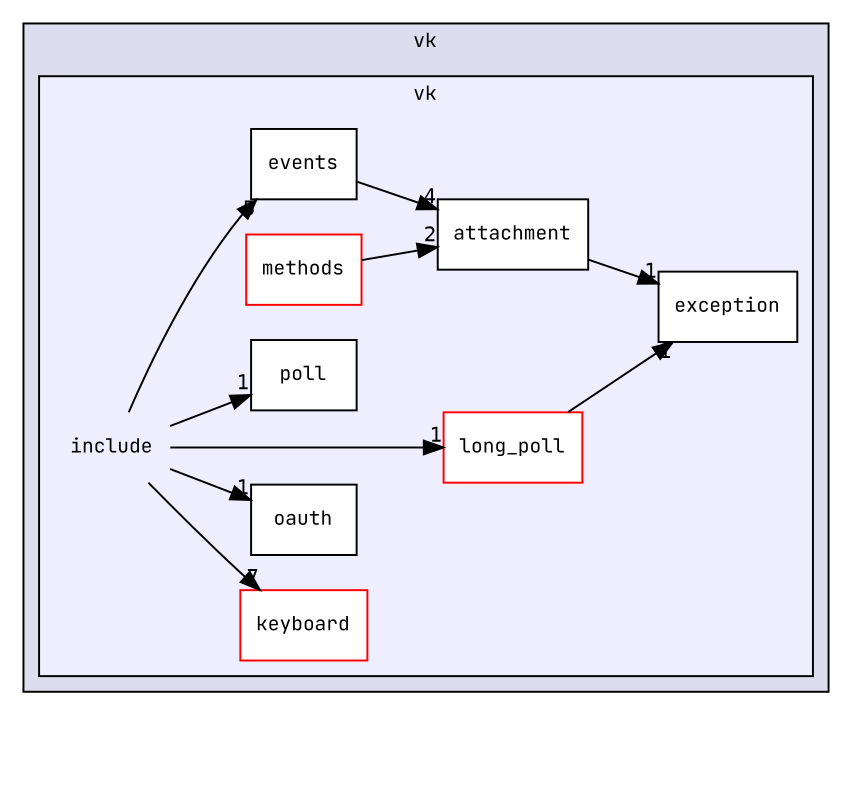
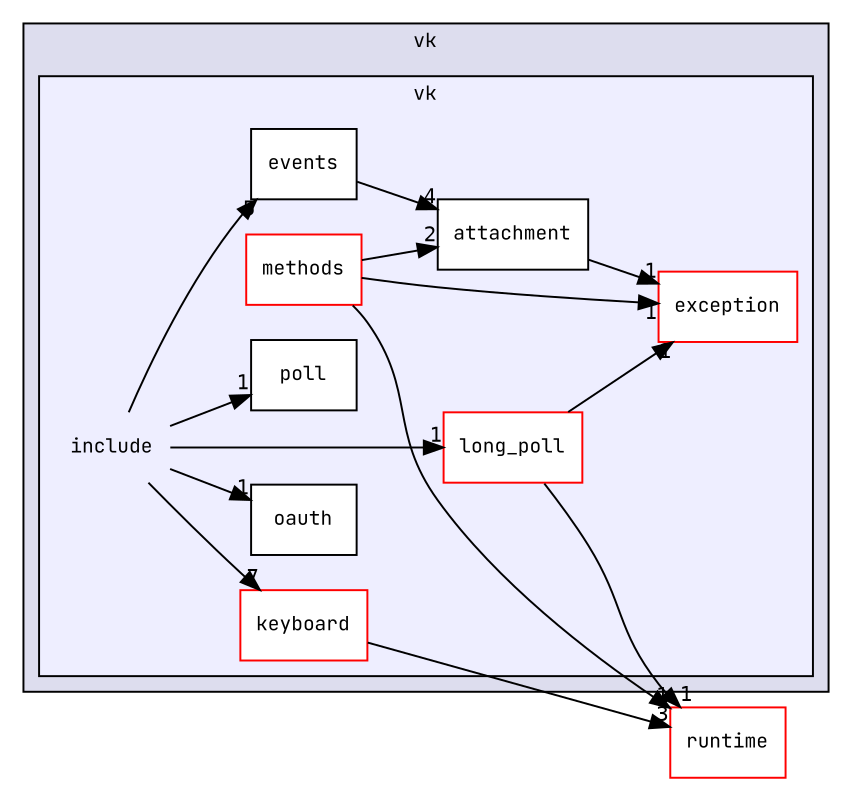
  digraph {
    compound=true
    fontname="JetBrains Mono"
    rankdir=LR
    node [fontname="JetBrains Mono" fontsize=10 shape=box fillcolor=white style=filled]
    edge [fontname="JetBrains Mono" headlabel=1 labeldistance=1.5 labelfontname=Helvetica labelfontsize=10]
    n1 [label=include shape=plaintext fillcolor="" style=""]
    n2 [label=attachment]
    n3 [label=poll]
    n4 [label=events]
-   n5 [label=exception]
+   n5 [label=exception color=red]
    n6 [color=red label=keyboard]
    n7 [color=red label=long_poll]
    n8 [color=red label=methods]
    n9 [label=oauth]
+   n10 [color=red label=runtime]
    subgraph cluster_1 {
      bgcolor="#ddddee"
      fontsize=10
      label=vk
      pencolor=black
      subgraph cluster_2 {
        bgcolor="#eeeeff"
        fontsize=10
        label=vk
        pencolor=black
        n1
        n2
        n3
        n4
        n5
        n6
        n7
        n8
        n9
      }
    }
    n1 -> n3
    n1 -> n4 [headlabel=5]
    n1 -> n6 [headlabel=7]
    n1 -> n7
    n1 -> n9
    n2 -> n5
    n4 -> n2 [headlabel=4]
+   n6 -> n10 [headlabel=3]
    n7 -> n5
+   n7 -> n10
    n8 -> n2 [headlabel=2]
+   n8 -> n5
+   n8 -> n10
  }
